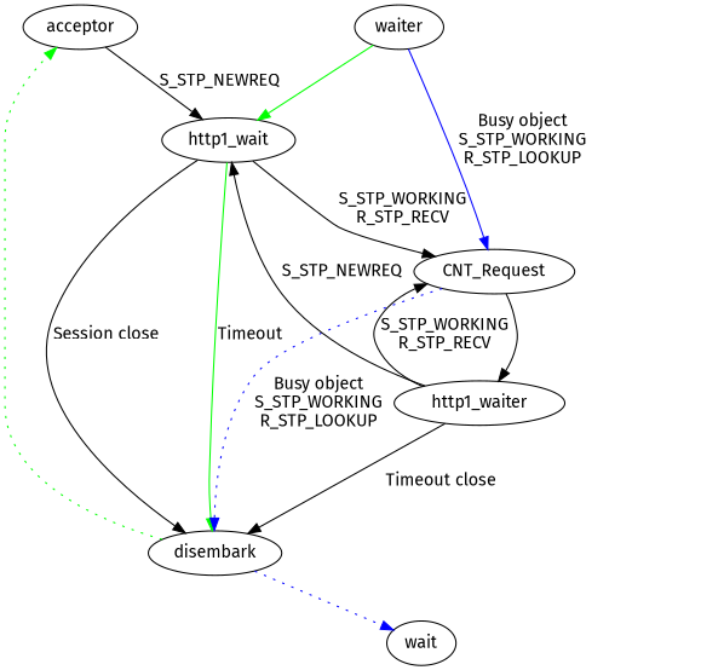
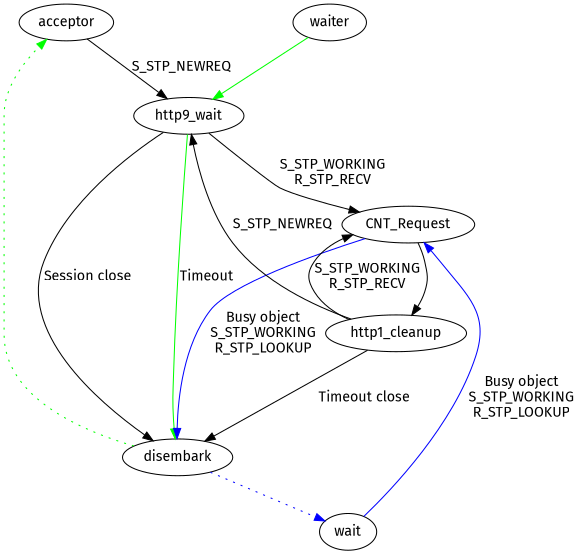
  digraph {
    fontname="Fira Sans"
    node [fontname="Fira Sans"]
    edge [fontname="Fira Sans"]
    acceptor
-   http1_wait
+   http1_wait [label=http9_wait]
    CNT_Request
    disembark
-   http1_cleanup [label=http1_waiter]
+   http1_cleanup
    n6 [label=wait]
    waiter
    acceptor -> http1_wait [align=center label=S_STP_NEWREQ]
    http1_wait -> CNT_Request [label="S_STP_WORKING\nR_STP_RECV"]
    http1_wait -> disembark [label="Session close"]
    http1_wait -> disembark [color=green label=Timeout]
-   CNT_Request -> disembark [color=blue label="Busy object\nS_STP_WORKING\nR_STP_LOOKUP" style=dotted]
+   CNT_Request -> disembark [color=blue label="Busy object\nS_STP_WORKING\nR_STP_LOOKUP"]
    CNT_Request -> http1_cleanup
    disembark -> acceptor [color=green style=dotted]
    disembark -> n6 [color=blue style=dotted]
    http1_cleanup -> http1_wait [label=S_STP_NEWREQ]
    http1_cleanup -> CNT_Request [label="S_STP_WORKING\nR_STP_RECV"]
    http1_cleanup -> disembark [label="Timeout close"]
-   waiter -> CNT_Request [color=blue label="Busy object\nS_STP_WORKING\nR_STP_LOOKUP"]
+   n6 -> CNT_Request [color=blue label="Busy object\nS_STP_WORKING\nR_STP_LOOKUP"]
    waiter -> http1_wait [color=green]
  }
